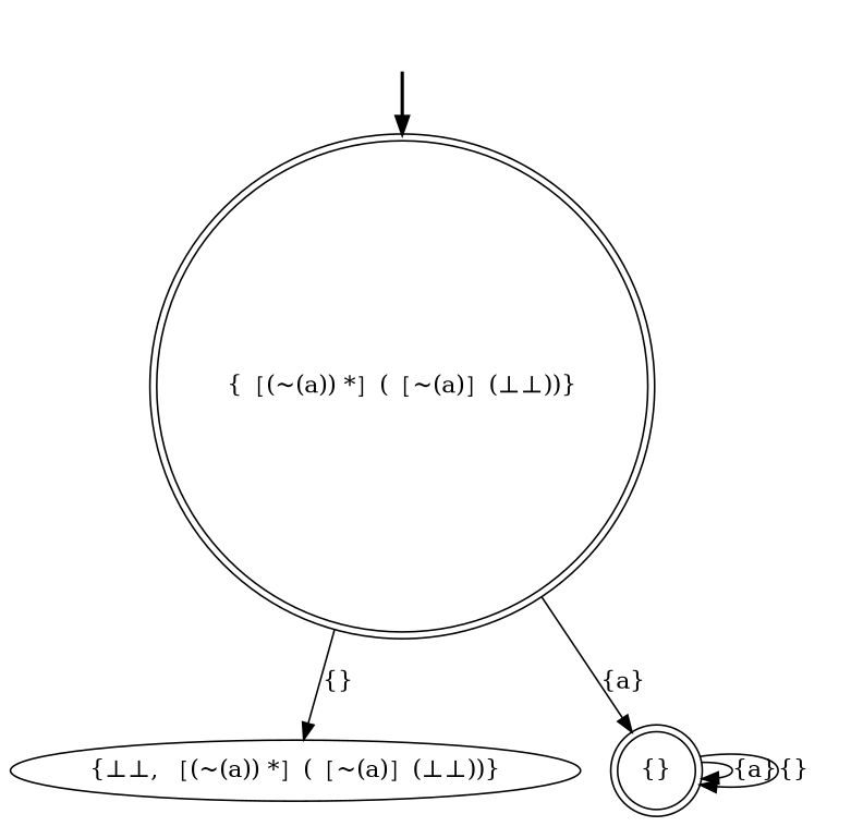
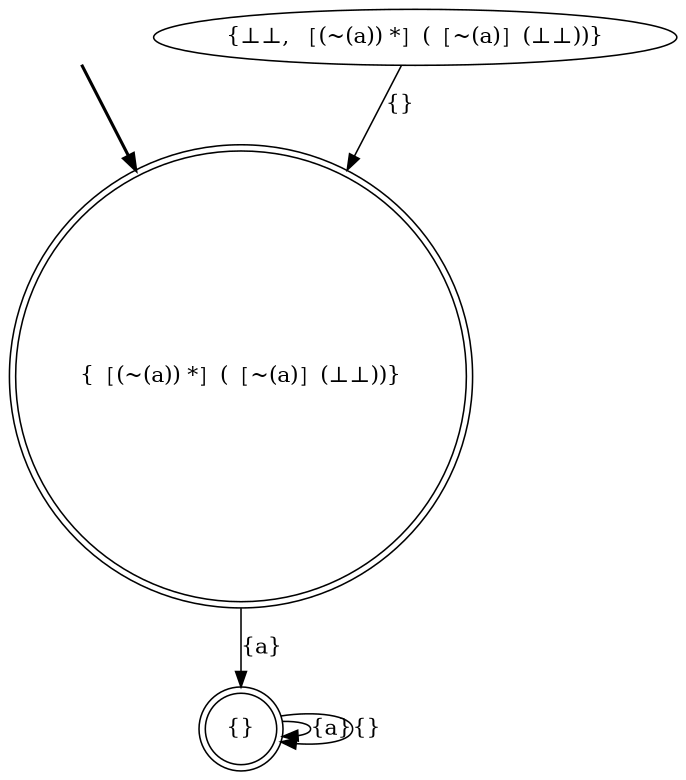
  digraph {
    fake0 [style=invisible]
    "{［(~(a)) *］(［~(a)］(⊥⊥))}" [root=true shape=doublecircle]
    "{⊥⊥, ［(~(a)) *］(［~(a)］(⊥⊥))}"
    "{}" [shape=doublecircle]
    fake0 -> "{［(~(a)) *］(［~(a)］(⊥⊥))}" [style=bold]
-   "{［(~(a)) *］(［~(a)］(⊥⊥))}" -> "{⊥⊥, ［(~(a)) *］(［~(a)］(⊥⊥))}" [label="{}"]
+   "{⊥⊥, ［(~(a)) *］(［~(a)］(⊥⊥))}" -> "{［(~(a)) *］(［~(a)］(⊥⊥))}" [label="{}"]
    "{［(~(a)) *］(［~(a)］(⊥⊥))}" -> "{}" [label="{a}"]
    "{}" -> "{}" [label="{a}"]
    "{}" -> "{}" [label="{}"]
  }
